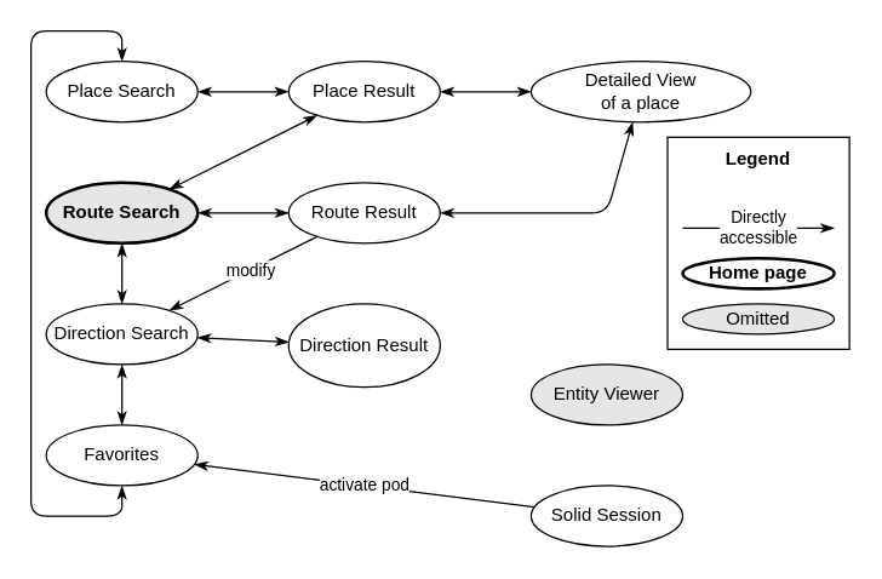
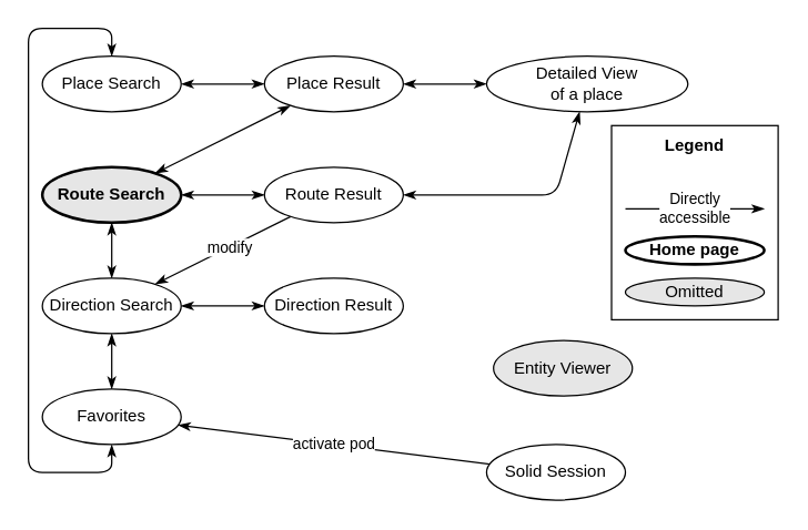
  <mxCell id="0" />
  <mxCell id="1" parent="0" />
  <mxCell id="2" value="" style="rounded=0;whiteSpace=wrap;html=1;fillColor=none;" parent="1" vertex="1"><mxGeometry x="440" y="90" width="120" height="140" as="geometry" /></mxCell>
  <mxCell id="3" value="" style="endArrow=classicThin;startArrow=classicThin;html=1;rounded=1;startFill=1;endFill=1;" parent="1" source="20" target="21" edge="1"><mxGeometry width="50" height="50" relative="1" as="geometry"><mxPoint x="80" y="122" as="sourcePoint" /><mxPoint x="80" y="82" as="targetPoint" /></mxGeometry></mxCell>
  <mxCell id="4" value="" style="endArrow=classicThin;startArrow=classicThin;html=1;rounded=1;startFill=1;endFill=1;" parent="1" source="19" target="21" edge="1"><mxGeometry width="50" height="50" relative="1" as="geometry"><mxPoint x="130" y="72" as="sourcePoint" /><mxPoint x="170" y="67.714" as="targetPoint" /></mxGeometry></mxCell>
  <mxCell id="5" value="" style="endArrow=classicThin;startArrow=classicThin;html=1;rounded=1;startFill=1;endFill=1;" parent="1" source="20" target="22" edge="1"><mxGeometry width="50" height="50" relative="1" as="geometry"><mxPoint x="130" y="132" as="sourcePoint" /><mxPoint x="210" y="122" as="targetPoint" /></mxGeometry></mxCell>
  <mxCell id="6" value="" style="endArrow=classicThin;startArrow=classicThin;html=1;rounded=1;startFill=1;endFill=1;" parent="1" source="17" target="20" edge="1"><mxGeometry width="50" height="50" relative="1" as="geometry"><mxPoint x="80" y="200" as="sourcePoint" /><mxPoint x="80" y="160" as="targetPoint" /></mxGeometry></mxCell>
  <mxCell id="7" value="" style="endArrow=classicThin;startArrow=classicThin;html=1;rounded=1;startFill=1;endFill=1;" parent="1" source="15" target="17" edge="1"><mxGeometry width="50" height="50" relative="1" as="geometry"><mxPoint x="80" y="280" as="sourcePoint" /><mxPoint x="80" y="240" as="targetPoint" /></mxGeometry></mxCell>
  <mxCell id="8" value="" style="endArrow=classicThin;startArrow=classicThin;html=1;rounded=1;startFill=1;endFill=1;" parent="1" source="19" target="15" edge="1"><mxGeometry width="50" height="50" relative="1" as="geometry"><mxPoint x="80" y="20" as="sourcePoint" /><mxPoint x="80" y="300" as="targetPoint" /><Array as="points"><mxPoint x="80" y="20" /><mxPoint x="20" y="20" /><mxPoint x="20" y="340" /><mxPoint x="80" y="340" /></Array></mxGeometry></mxCell>
  <mxCell id="9" value="" style="endArrow=classicThin;startArrow=classicThin;html=1;rounded=1;startFill=1;endFill=1;" parent="1" source="21" target="23" edge="1"><mxGeometry width="50" height="50" relative="1" as="geometry"><mxPoint x="270" y="66.667" as="sourcePoint" /><mxPoint x="350" y="60" as="targetPoint" /></mxGeometry></mxCell>
  <mxCell id="10" value="" style="endArrow=classicThin;startArrow=classicThin;html=1;rounded=1;startFill=1;endFill=1;" parent="1" source="17" target="18" edge="1"><mxGeometry width="50" height="50" relative="1" as="geometry"><mxPoint x="130" y="230" as="sourcePoint" /><mxPoint x="170" y="226.429" as="targetPoint" /></mxGeometry></mxCell>
  <mxCell id="11" value="" style="endArrow=classicThin;html=1;rounded=0;endFill=1;" parent="1" source="22" target="17" edge="1"><mxGeometry width="50" height="50" relative="1" as="geometry"><mxPoint x="360" y="166.452" as="sourcePoint" /><mxPoint x="100" y="200" as="targetPoint" /></mxGeometry></mxCell>
  <mxCell id="12" value="modify" style="edgeLabel;html=1;align=center;verticalAlign=middle;resizable=0;points=[];" parent="11" vertex="1" connectable="0"><mxGeometry x="-0.093" relative="1" as="geometry"><mxPoint as="offset" /></mxGeometry></mxCell>
  <mxCell id="13" value="" style="endArrow=classicThin;startArrow=classicThin;html=1;rounded=1;startFill=1;endFill=1;" parent="1" source="22" target="23" edge="1"><mxGeometry width="50" height="50" relative="1" as="geometry"><mxPoint x="401.071" y="150" as="sourcePoint" /><mxPoint x="574" y="42" as="targetPoint" /><Array as="points"><mxPoint x="400" y="140" /></Array></mxGeometry></mxCell>
  <mxCell id="14" value="Solid Session" style="ellipse;whiteSpace=wrap;html=1;" parent="1" vertex="1"><mxGeometry x="350" y="320" width="100" height="40" as="geometry" /></mxCell>
  <mxCell id="15" value="Favorites" style="ellipse;whiteSpace=wrap;html=1;" parent="1" vertex="1"><mxGeometry x="30" y="280" width="100" height="40" as="geometry" /></mxCell>
- <mxCell id="16" value="Entity Viewer" style="ellipse;whiteSpace=wrap;html=1;fillColor=#E6E6E6;" parent="1" vertex="1"><mxGeometry x="350" y="240" width="100" height="40" as="geometry" /></mxCell>
+ <mxCell id="16" value="Entity Viewer" style="ellipse;whiteSpace=wrap;html=1;fillColor=#E6E6E6;" parent="1" vertex="1"><mxGeometry x="355" y="245" width="100" height="40" as="geometry" /></mxCell>
  <mxCell id="17" value="Direction Search" style="ellipse;whiteSpace=wrap;html=1;" parent="1" vertex="1"><mxGeometry x="30" y="200" width="100" height="40" as="geometry" /></mxCell>
- <mxCell id="18" value="Direction Result" style="ellipse;whiteSpace=wrap;html=1;" parent="1" vertex="1"><mxGeometry x="190" y="200" width="100" height="55" as="geometry" /></mxCell>
+ <mxCell id="18" value="Direction Result" style="ellipse;whiteSpace=wrap;html=1;" parent="1" vertex="1"><mxGeometry x="190" y="200" width="100" height="40" as="geometry" /></mxCell>
  <mxCell id="19" value="Place Search" style="ellipse;whiteSpace=wrap;html=1;" parent="1" vertex="1"><mxGeometry x="30" y="40" width="100" height="40" as="geometry" /></mxCell>
  <mxCell id="20" value="Route Search" style="ellipse;whiteSpace=wrap;html=1;fillColor=#e6e6e6;strokeWidth=2;fontStyle=1;" parent="1" vertex="1"><mxGeometry x="30" y="120" width="100" height="40" as="geometry" /></mxCell>
  <mxCell id="21" value="Place Result" style="ellipse;whiteSpace=wrap;html=1;" parent="1" vertex="1"><mxGeometry x="190" y="40" width="100" height="40" as="geometry" /></mxCell>
  <mxCell id="22" value="Route Result" style="ellipse;whiteSpace=wrap;html=1;" parent="1" vertex="1"><mxGeometry x="190" y="120" width="100" height="40" as="geometry" /></mxCell>
  <mxCell id="23" value="Detailed View&lt;br&gt;of a place" style="ellipse;whiteSpace=wrap;html=1;" parent="1" vertex="1"><mxGeometry x="350" y="40" width="145" height="40" as="geometry" /></mxCell>
  <mxCell id="24" value="Directly&lt;br&gt;accessible" style="endArrow=classicThin;html=1;rounded=0;endFill=1;" parent="1" edge="1"><mxGeometry width="50" height="50" relative="1" as="geometry"><mxPoint x="450" y="150" as="sourcePoint" /><mxPoint x="550" y="150" as="targetPoint" /><mxPoint as="offset" /></mxGeometry></mxCell>
  <mxCell id="25" value="Legend" style="text;html=1;strokeColor=none;fillColor=none;align=center;verticalAlign=middle;whiteSpace=wrap;rounded=0;fontStyle=1" parent="1" vertex="1"><mxGeometry x="440" y="90" width="120" height="30" as="geometry" /></mxCell>
  <mxCell id="26" value="Home page" style="ellipse;whiteSpace=wrap;html=1;fillColor=#FFFFFF;strokeWidth=2;fontStyle=1" parent="1" vertex="1"><mxGeometry x="450" y="170" width="100" height="20" as="geometry" /></mxCell>
  <mxCell id="27" value="Omitted" style="ellipse;whiteSpace=wrap;html=1;fillColor=#E6E6E6;" parent="1" vertex="1"><mxGeometry x="450" y="200" width="100" height="20" as="geometry" /></mxCell>
  <mxCell id="28" value="activate pod" style="endArrow=classicThin;html=1;rounded=0;endFill=1;" parent="1" source="14" target="15" edge="1"><mxGeometry width="50" height="50" relative="1" as="geometry"><mxPoint x="320" y="230" as="sourcePoint" /><mxPoint x="370" y="180" as="targetPoint" /></mxGeometry></mxCell>
